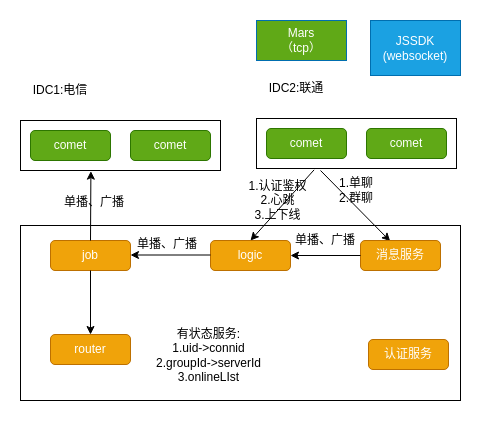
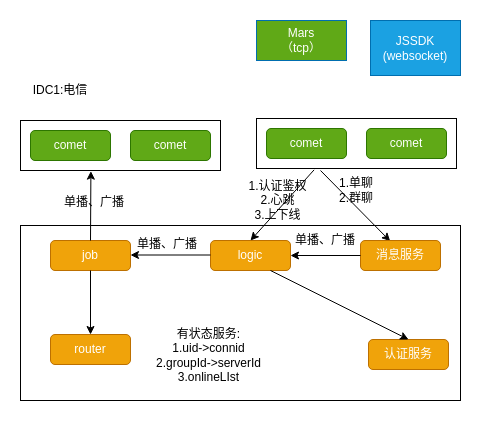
  <mxCell id="0" />
  <mxCell id="1" parent="0" />
  <mxCell id="2" value="" style="rounded=0;whiteSpace=wrap;html=1;" parent="1" vertex="1"><mxGeometry x="20" y="225" width="440" height="175" as="geometry" /></mxCell>
  <mxCell id="3" value="" style="rounded=0;whiteSpace=wrap;html=1;" parent="1" vertex="1"><mxGeometry x="20" y="120" width="200" height="50" as="geometry" /></mxCell>
  <mxCell id="4" value="Mars&lt;br&gt;（tcp）" style="rounded=0;whiteSpace=wrap;html=1;fillColor=#60a917;strokeColor=#006EAF;fontColor=#ffffff;" parent="1" vertex="1"><mxGeometry x="256" y="20" width="90" height="40" as="geometry" /></mxCell>
  <mxCell id="5" value="JSSDK&lt;br&gt;(websocket)" style="rounded=0;whiteSpace=wrap;html=1;fillColor=#1ba1e2;strokeColor=#006EAF;fontColor=#ffffff;" parent="1" vertex="1"><mxGeometry x="370" y="20" width="90" height="55" as="geometry" /></mxCell>
  <mxCell id="6" value="comet" style="rounded=1;whiteSpace=wrap;html=1;fillColor=#60a917;strokeColor=#2D7600;fontColor=#ffffff;" parent="1" vertex="1"><mxGeometry x="30" y="130" width="80" height="30" as="geometry" /></mxCell>
  <mxCell id="7" value="comet" style="rounded=1;whiteSpace=wrap;html=1;fillColor=#60a917;strokeColor=#2D7600;fontColor=#ffffff;" parent="1" vertex="1"><mxGeometry x="130" y="130" width="80" height="30" as="geometry" /></mxCell>
  <mxCell id="8" value="IDC1:电信" style="text;html=1;strokeColor=none;fillColor=none;align=center;verticalAlign=middle;whiteSpace=wrap;rounded=0;" parent="1" vertex="1"><mxGeometry x="30" y="80" width="60" height="20" as="geometry" /></mxCell>
  <mxCell id="9" value="" style="rounded=0;whiteSpace=wrap;html=1;" parent="1" vertex="1"><mxGeometry x="256" y="118" width="200" height="50" as="geometry" /></mxCell>
  <mxCell id="10" value="comet" style="rounded=1;whiteSpace=wrap;html=1;fillColor=#60a917;strokeColor=#2D7600;fontColor=#ffffff;" parent="1" vertex="1"><mxGeometry x="266" y="128" width="80" height="30" as="geometry" /></mxCell>
  <mxCell id="11" value="comet" style="rounded=1;whiteSpace=wrap;html=1;fillColor=#60a917;strokeColor=#2D7600;fontColor=#ffffff;" parent="1" vertex="1"><mxGeometry x="366" y="128" width="80" height="30" as="geometry" /></mxCell>
- <mxCell id="12" value="IDC2:联通" style="text;html=1;strokeColor=none;fillColor=none;align=center;verticalAlign=middle;whiteSpace=wrap;rounded=0;" parent="1" vertex="1"><mxGeometry x="266" y="78" width="60" height="20" as="geometry" /></mxCell>
  <mxCell id="13" value="logic" style="rounded=1;whiteSpace=wrap;html=1;fillColor=#f0a30a;strokeColor=#BD7000;fontColor=#ffffff;" parent="1" vertex="1"><mxGeometry x="210" y="240" width="80" height="30" as="geometry" /></mxCell>
  <mxCell id="14" value="router" style="rounded=1;whiteSpace=wrap;html=1;fillColor=#f0a30a;strokeColor=#BD7000;fontColor=#ffffff;" parent="1" vertex="1"><mxGeometry x="50" y="334" width="80" height="30" as="geometry" /></mxCell>
  <mxCell id="15" value="job" style="rounded=1;whiteSpace=wrap;html=1;fillColor=#f0a30a;strokeColor=#BD7000;fontColor=#ffffff;" parent="1" vertex="1"><mxGeometry x="50" y="240" width="80" height="30" as="geometry" /></mxCell>
  <mxCell id="16" value="" style="endArrow=classic;html=1;entryX=0.5;entryY=0;entryDx=0;entryDy=0;exitX=0.288;exitY=1.027;exitDx=0;exitDy=0;exitPerimeter=0;" edge="1" parent="1" source="9" target="13"><mxGeometry width="50" height="50" relative="1" as="geometry"><mxPoint x="20" y="470" as="sourcePoint" /><mxPoint x="70" y="420" as="targetPoint" /></mxGeometry></mxCell>
  <mxCell id="17" value="" style="endArrow=classic;html=1;entryX=0.371;entryY=0.022;entryDx=0;entryDy=0;entryPerimeter=0;" edge="1" parent="1" target="19"><mxGeometry width="50" height="50" relative="1" as="geometry"><mxPoint x="320" y="170" as="sourcePoint" /><mxPoint x="70" y="420" as="targetPoint" /></mxGeometry></mxCell>
  <mxCell id="18" value="1.认证鉴权&lt;br&gt;2.心跳&lt;br&gt;3.上下线" style="text;html=1;strokeColor=none;fillColor=none;align=center;verticalAlign=middle;whiteSpace=wrap;rounded=0;" vertex="1" parent="1"><mxGeometry x="209" y="190" width="137" height="20" as="geometry" /></mxCell>
  <mxCell id="19" value="消息服务" style="rounded=1;whiteSpace=wrap;html=1;fillColor=#f0a30a;strokeColor=#BD7000;fontColor=#ffffff;" vertex="1" parent="1"><mxGeometry x="360" y="240" width="80" height="30" as="geometry" /></mxCell>
  <mxCell id="20" value="1.单聊&lt;br&gt;2.群聊" style="text;html=1;strokeColor=none;fillColor=none;align=center;verticalAlign=middle;whiteSpace=wrap;rounded=0;" vertex="1" parent="1"><mxGeometry x="336" y="180" width="40" height="20" as="geometry" /></mxCell>
  <mxCell id="21" value="" style="endArrow=classic;html=1;exitX=0;exitY=0.5;exitDx=0;exitDy=0;entryX=1;entryY=0.5;entryDx=0;entryDy=0;" edge="1" parent="1" source="19" target="13"><mxGeometry width="50" height="50" relative="1" as="geometry"><mxPoint x="20" y="470" as="sourcePoint" /><mxPoint x="70" y="420" as="targetPoint" /></mxGeometry></mxCell>
  <mxCell id="22" value="" style="endArrow=classic;html=1;exitX=0;exitY=0.75;exitDx=0;exitDy=0;entryX=1;entryY=0.75;entryDx=0;entryDy=0;" edge="1" parent="1"><mxGeometry width="50" height="50" relative="1" as="geometry"><mxPoint x="210" y="254.5" as="sourcePoint" /><mxPoint x="130" y="254.5" as="targetPoint" /></mxGeometry></mxCell>
  <mxCell id="23" value="单播、广播" style="text;html=1;strokeColor=none;fillColor=none;align=center;verticalAlign=middle;whiteSpace=wrap;rounded=0;" vertex="1" parent="1"><mxGeometry x="290" y="230" width="70" height="20" as="geometry" /></mxCell>
  <mxCell id="24" value="单播、广播" style="text;html=1;strokeColor=none;fillColor=none;align=center;verticalAlign=middle;whiteSpace=wrap;rounded=0;" vertex="1" parent="1"><mxGeometry x="132" y="234" width="70" height="20" as="geometry" /></mxCell>
  <mxCell id="25" value="" style="endArrow=classic;html=1;exitX=0.5;exitY=0;exitDx=0;exitDy=0;entryX=0.352;entryY=1.013;entryDx=0;entryDy=0;entryPerimeter=0;" edge="1" parent="1" source="15" target="3"><mxGeometry width="50" height="50" relative="1" as="geometry"><mxPoint x="20" y="470" as="sourcePoint" /><mxPoint x="70" y="420" as="targetPoint" /></mxGeometry></mxCell>
  <mxCell id="26" value="单播、广播" style="text;html=1;strokeColor=none;fillColor=none;align=center;verticalAlign=middle;whiteSpace=wrap;rounded=0;" vertex="1" parent="1"><mxGeometry x="59" y="192" width="70" height="20" as="geometry" /></mxCell>
  <mxCell id="27" value="" style="endArrow=classic;html=1;exitX=0.5;exitY=1;exitDx=0;exitDy=0;" edge="1" parent="1" source="15" target="14"><mxGeometry width="50" height="50" relative="1" as="geometry"><mxPoint x="20" y="470" as="sourcePoint" /><mxPoint x="70" y="420" as="targetPoint" /></mxGeometry></mxCell>
  <mxCell id="28" value="认证服务" style="rounded=1;whiteSpace=wrap;html=1;fillColor=#f0a30a;strokeColor=#BD7000;fontColor=#ffffff;" vertex="1" parent="1"><mxGeometry x="368" y="339" width="80" height="30" as="geometry" /></mxCell>
+ <mxCell id="29" value="" style="endArrow=classic;html=1;entryX=0.5;entryY=0;entryDx=0;entryDy=0;exitX=0.75;exitY=1;exitDx=0;exitDy=0;" edge="1" parent="1" source="13" target="28"><mxGeometry width="50" height="50" relative="1" as="geometry"><mxPoint x="20" y="470" as="sourcePoint" /><mxPoint x="70" y="420" as="targetPoint" /></mxGeometry></mxCell>
  <mxCell id="30" value="有状态服务:&lt;br&gt;1.uid-&amp;gt;connid&lt;br&gt;2.groupId-&amp;gt;serverId&lt;br&gt;3.onlineLIst" style="text;html=1;strokeColor=none;fillColor=none;align=center;verticalAlign=middle;whiteSpace=wrap;rounded=0;" vertex="1" parent="1"><mxGeometry x="147" y="330" width="123" height="50" as="geometry" /></mxCell>
